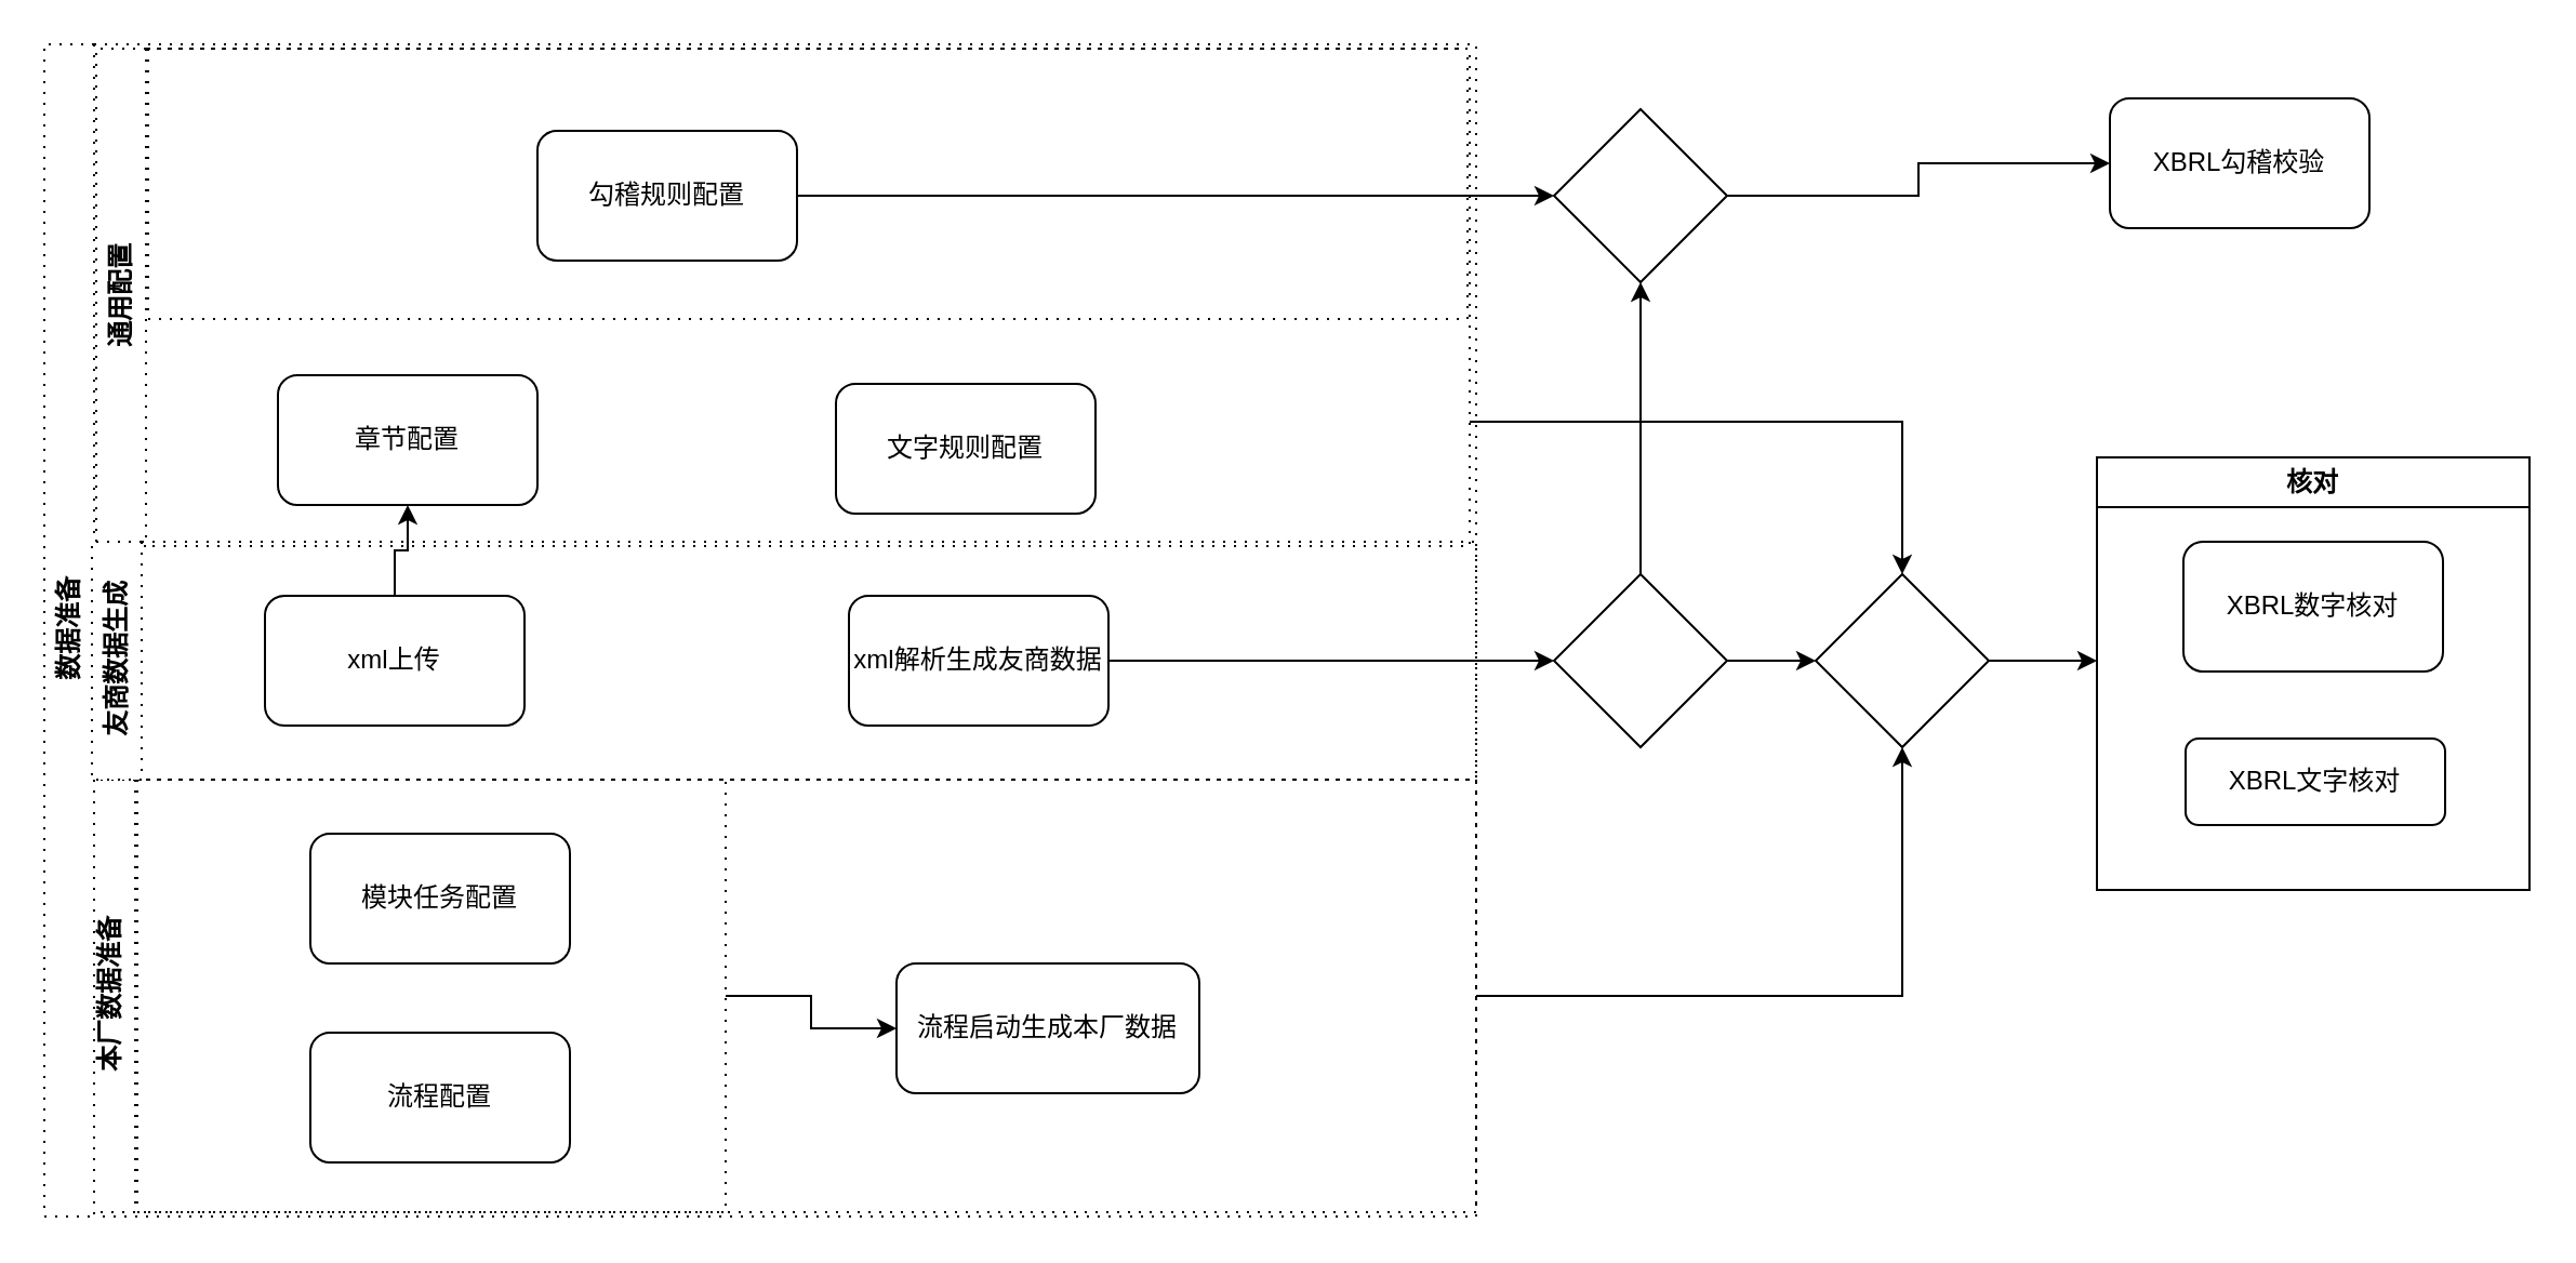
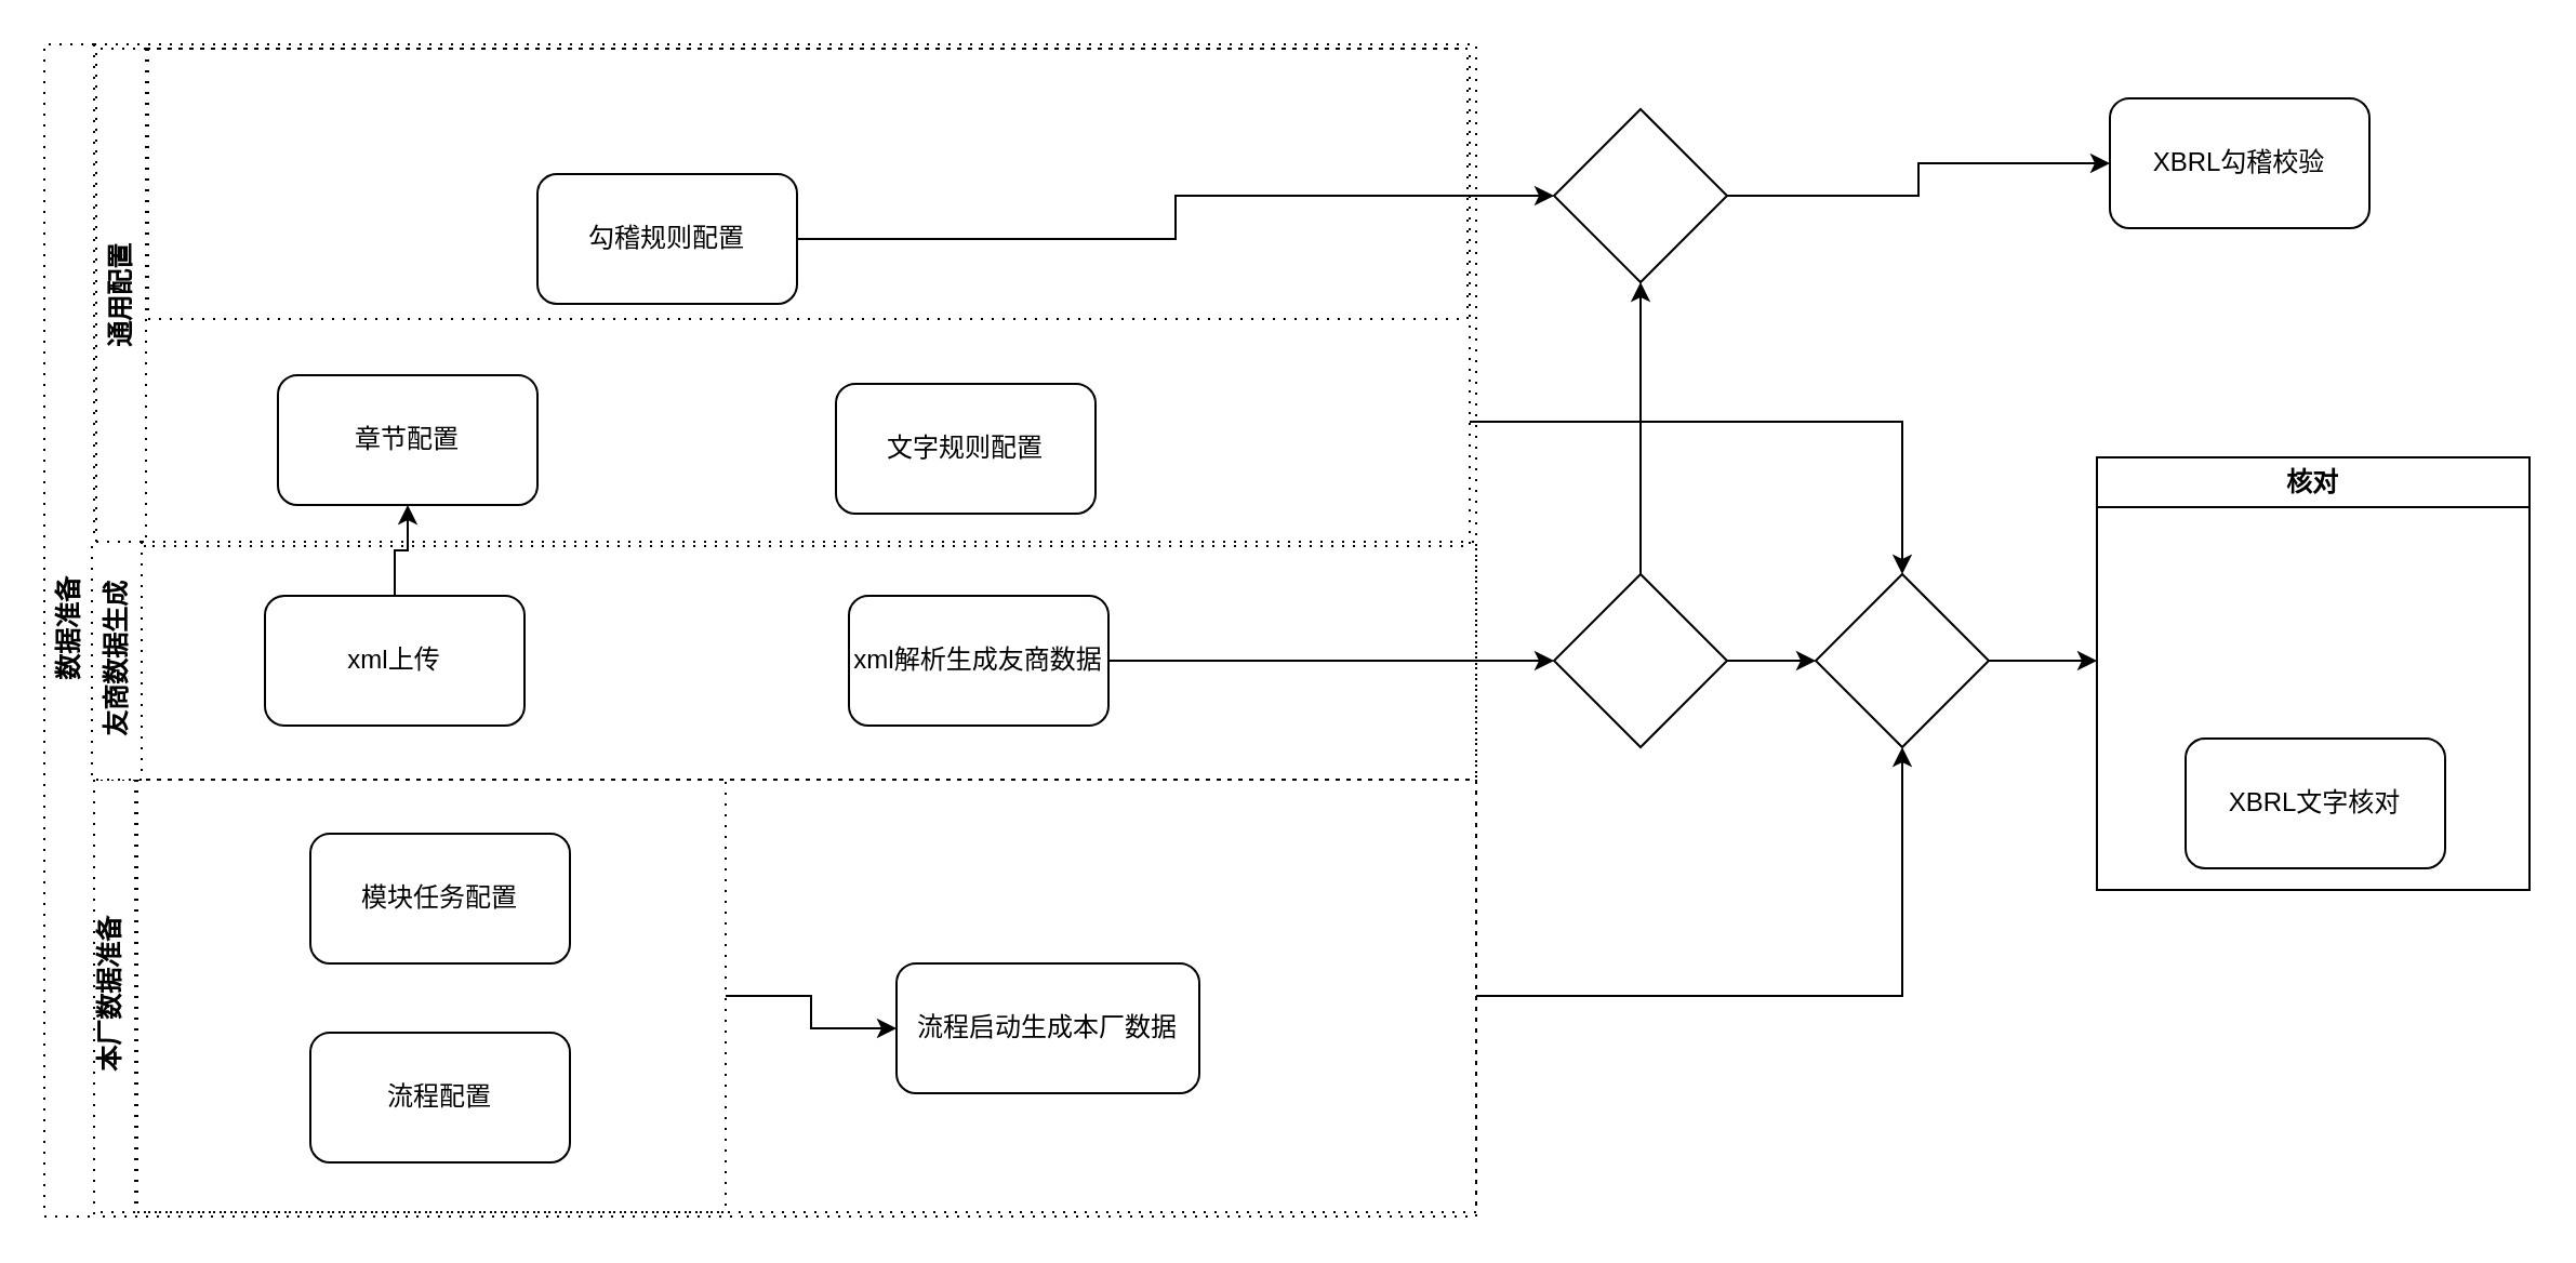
  <mxCell id="0" />
  <mxCell id="1" parent="0" />
  <mxCell id="2" style="edgeStyle=orthogonalEdgeStyle;rounded=0;orthogonalLoop=1;jettySize=auto;html=1;entryX=0.5;entryY=0;entryDx=0;entryDy=0;exitX=1;exitY=0.75;exitDx=0;exitDy=0;" edge="1" parent="1" source="19" target="7"><mxGeometry relative="1" as="geometry"><mxPoint x="811" y="696" as="sourcePoint" /></mxGeometry></mxCell>
  <mxCell id="3" value="本厂数据准备" style="swimlane;horizontal=0;whiteSpace=wrap;html=1;dashed=1;dashPattern=1 4;" vertex="1" parent="1"><mxGeometry x="39" y="360" width="643" height="200" as="geometry" /></mxCell>
  <mxCell id="4" value="流程启动生成本厂数据" style="rounded=1;whiteSpace=wrap;html=1;" vertex="1" parent="3"><mxGeometry x="375" y="85" width="140" height="60" as="geometry" /></mxCell>
  <mxCell id="5" style="edgeStyle=orthogonalEdgeStyle;rounded=0;orthogonalLoop=1;jettySize=auto;html=1;entryX=0.5;entryY=1;entryDx=0;entryDy=0;exitX=1;exitY=0.5;exitDx=0;exitDy=0;" edge="1" parent="1" source="3" target="7"><mxGeometry relative="1" as="geometry" /></mxCell>
  <mxCell id="6" style="edgeStyle=orthogonalEdgeStyle;rounded=0;orthogonalLoop=1;jettySize=auto;html=1;" edge="1" parent="1" source="7"><mxGeometry relative="1" as="geometry"><mxPoint x="969" y="305" as="targetPoint" /></mxGeometry></mxCell>
  <mxCell id="7" value="" style="rhombus;whiteSpace=wrap;html=1;" vertex="1" parent="1"><mxGeometry x="839" y="265" width="80" height="80" as="geometry" /></mxCell>
  <mxCell id="8" style="edgeStyle=orthogonalEdgeStyle;rounded=0;orthogonalLoop=1;jettySize=auto;html=1;entryX=0;entryY=0.5;entryDx=0;entryDy=0;" edge="1" parent="1" source="10" target="11"><mxGeometry relative="1" as="geometry" /></mxCell>
  <mxCell id="9" style="edgeStyle=orthogonalEdgeStyle;rounded=0;orthogonalLoop=1;jettySize=auto;html=1;" edge="1" parent="1" source="30" target="10"><mxGeometry relative="1" as="geometry" /></mxCell>
  <mxCell id="10" value="" style="rhombus;whiteSpace=wrap;html=1;" vertex="1" parent="1"><mxGeometry x="718" y="50" width="80" height="80" as="geometry" /></mxCell>
  <mxCell id="11" value="XBRL勾稽校验" style="rounded=1;whiteSpace=wrap;html=1;" vertex="1" parent="1"><mxGeometry x="975" y="45" width="120" height="60" as="geometry" /></mxCell>
  <mxCell id="12" value="核对" style="swimlane;whiteSpace=wrap;html=1;" vertex="1" parent="1"><mxGeometry x="969" y="211" width="200" height="200" as="geometry" /></mxCell>
- <mxCell id="13" value="XBRL数字核对" style="rounded=1;whiteSpace=wrap;html=1;" vertex="1" parent="12"><mxGeometry x="40" y="39" width="120" height="60" as="geometry" /></mxCell>
- <mxCell id="14" value="XBRL文字核对" style="rounded=1;whiteSpace=wrap;html=1;" vertex="1" parent="12"><mxGeometry x="41" y="130" width="120" height="40" as="geometry" /></mxCell>
+ <mxCell id="14" value="XBRL文字核对" style="rounded=1;whiteSpace=wrap;html=1;" vertex="1" parent="12"><mxGeometry x="41" y="130" width="120" height="60" as="geometry" /></mxCell>
  <mxCell id="15" value="数据准备" style="swimlane;horizontal=0;whiteSpace=wrap;html=1;dashed=1;dashPattern=1 4;" vertex="1" parent="1"><mxGeometry x="20" y="20" width="662" height="542" as="geometry" /></mxCell>
  <mxCell id="16" value="" style="swimlane;startSize=0;dashed=1;dashPattern=1 4;" vertex="1" parent="15"><mxGeometry x="43" y="340" width="272" height="200" as="geometry" /></mxCell>
  <mxCell id="17" value="模块任务配置" style="rounded=1;whiteSpace=wrap;html=1;" vertex="1" parent="16"><mxGeometry x="80" y="25" width="120" height="60" as="geometry" /></mxCell>
  <mxCell id="18" value="流程配置" style="rounded=1;whiteSpace=wrap;html=1;" vertex="1" parent="16"><mxGeometry x="80" y="117" width="120" height="60" as="geometry" /></mxCell>
  <mxCell id="19" value="通用配置" style="swimlane;horizontal=0;whiteSpace=wrap;html=1;dashed=1;dashPattern=1 4;" vertex="1" parent="15"><mxGeometry x="24" y="2" width="635" height="230" as="geometry" /></mxCell>
  <mxCell id="20" value="" style="swimlane;startSize=0;dashed=1;dashPattern=1 4;" vertex="1" parent="19"><mxGeometry x="24" width="610" height="125" as="geometry" /></mxCell>
- <mxCell id="21" value="勾稽规则配置" style="rounded=1;whiteSpace=wrap;html=1;" vertex="1" parent="20"><mxGeometry x="180" y="38" width="120" height="60" as="geometry" /></mxCell>
+ <mxCell id="21" value="勾稽规则配置" style="rounded=1;whiteSpace=wrap;html=1;" vertex="1" parent="20"><mxGeometry x="180" y="58" width="120" height="60" as="geometry" /></mxCell>
  <mxCell id="22" value="章节配置" style="rounded=1;whiteSpace=wrap;html=1;" vertex="1" parent="19"><mxGeometry x="84" y="151" width="120" height="60" as="geometry" /></mxCell>
  <mxCell id="23" value="文字规则配置" style="rounded=1;whiteSpace=wrap;html=1;" vertex="1" parent="19"><mxGeometry x="342" y="155" width="120" height="60" as="geometry" /></mxCell>
  <mxCell id="24" value="友商数据生成" style="swimlane;horizontal=0;whiteSpace=wrap;html=1;dashed=1;dashPattern=1 4;" vertex="1" parent="15"><mxGeometry x="22" y="230" width="640" height="110" as="geometry" /></mxCell>
  <mxCell id="25" style="edgeStyle=orthogonalEdgeStyle;rounded=0;orthogonalLoop=1;jettySize=auto;html=1;" edge="1" parent="24" source="26" target="22"><mxGeometry relative="1" as="geometry" /></mxCell>
  <mxCell id="26" value="xml上传" style="rounded=1;whiteSpace=wrap;html=1;" vertex="1" parent="24"><mxGeometry x="80" y="25" width="120" height="60" as="geometry" /></mxCell>
  <mxCell id="27" value="xml解析生成友商数据" style="rounded=1;whiteSpace=wrap;html=1;" vertex="1" parent="24"><mxGeometry x="350" y="25" width="120" height="60" as="geometry" /></mxCell>
  <mxCell id="28" style="edgeStyle=orthogonalEdgeStyle;rounded=0;orthogonalLoop=1;jettySize=auto;html=1;" edge="1" parent="1" source="16" target="4"><mxGeometry relative="1" as="geometry" /></mxCell>
  <mxCell id="29" style="edgeStyle=orthogonalEdgeStyle;rounded=0;orthogonalLoop=1;jettySize=auto;html=1;entryX=0;entryY=0.5;entryDx=0;entryDy=0;" edge="1" parent="1" source="30" target="7"><mxGeometry relative="1" as="geometry" /></mxCell>
  <mxCell id="30" value="" style="rhombus;whiteSpace=wrap;html=1;" vertex="1" parent="1"><mxGeometry x="718" y="265" width="80" height="80" as="geometry" /></mxCell>
  <mxCell id="31" style="edgeStyle=orthogonalEdgeStyle;rounded=0;orthogonalLoop=1;jettySize=auto;html=1;entryX=0;entryY=0.5;entryDx=0;entryDy=0;" edge="1" parent="1" source="21" target="10"><mxGeometry relative="1" as="geometry" /></mxCell>
  <mxCell id="32" style="edgeStyle=orthogonalEdgeStyle;rounded=0;orthogonalLoop=1;jettySize=auto;html=1;entryX=0;entryY=0.5;entryDx=0;entryDy=0;" edge="1" parent="1" source="27" target="30"><mxGeometry relative="1" as="geometry" /></mxCell>
